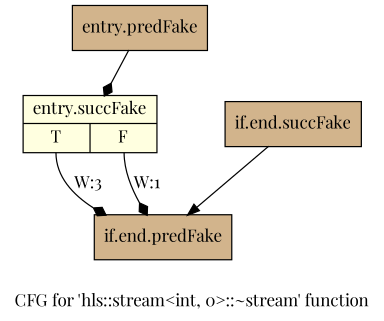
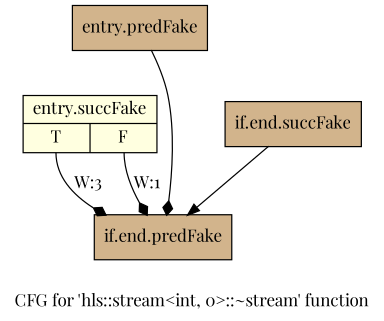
  digraph {
    fontname="Playfair Display"
    label="CFG for 'hls::stream\<int, 0\>::~stream' function"
    node [fillcolor=tan fontname="Playfair Display" shape=record style=filled filename="/proj/xbuilds/2019.2_0801_1/installs/lin64/Scout/HEAD/include/hls_stream.h" linenumber=129]
    edge [arrowhead=diamond filename="/proj/xbuilds/2019.2_0801_1/installs/lin64/Scout/HEAD/include/hls_stream.h" fontname="Playfair Display"]
    n1 [label="{entry.predFake}" filename="" linenumber=""]
    n2 [fillcolor=lightyellow label="{entry.succFake|{<s0>T|<s1>F}}" linenumber=121]
    n3 [label="{if.end.predFake}"]
    n4 [label="{if.end.succFake}"]
-   n1 -> n2
+   n1 -> n3
    n2 -> n3 [label="W:3" tailport=s0 filename=""]
    n2 -> n3 [label="W:1" tailport=s1]
    n4 -> n3 [arrowhead=normal]
  }
